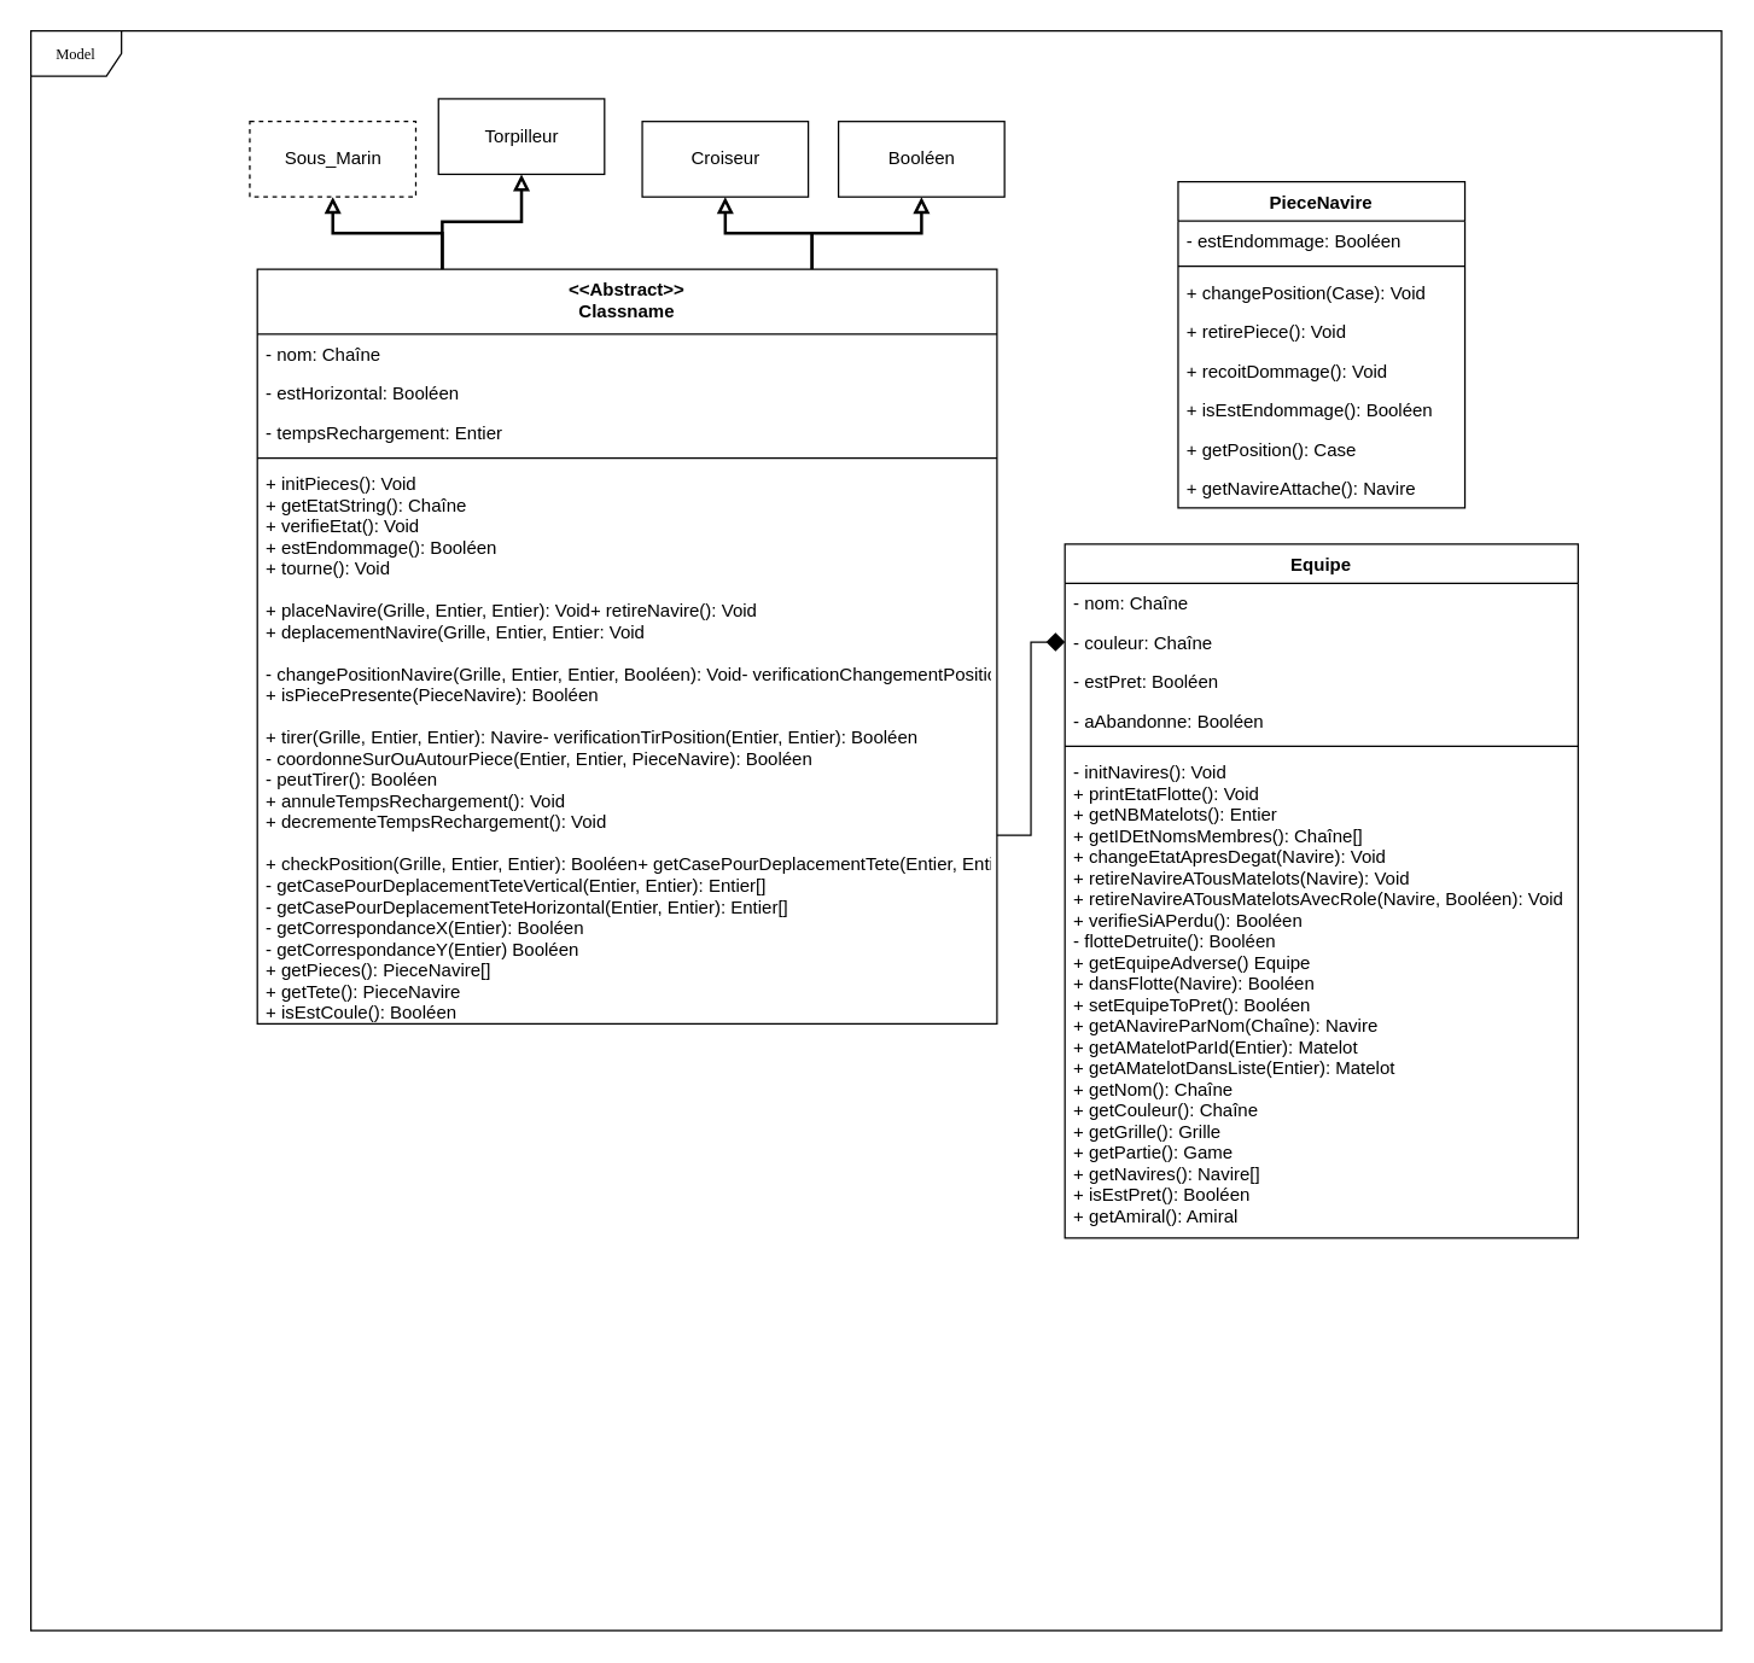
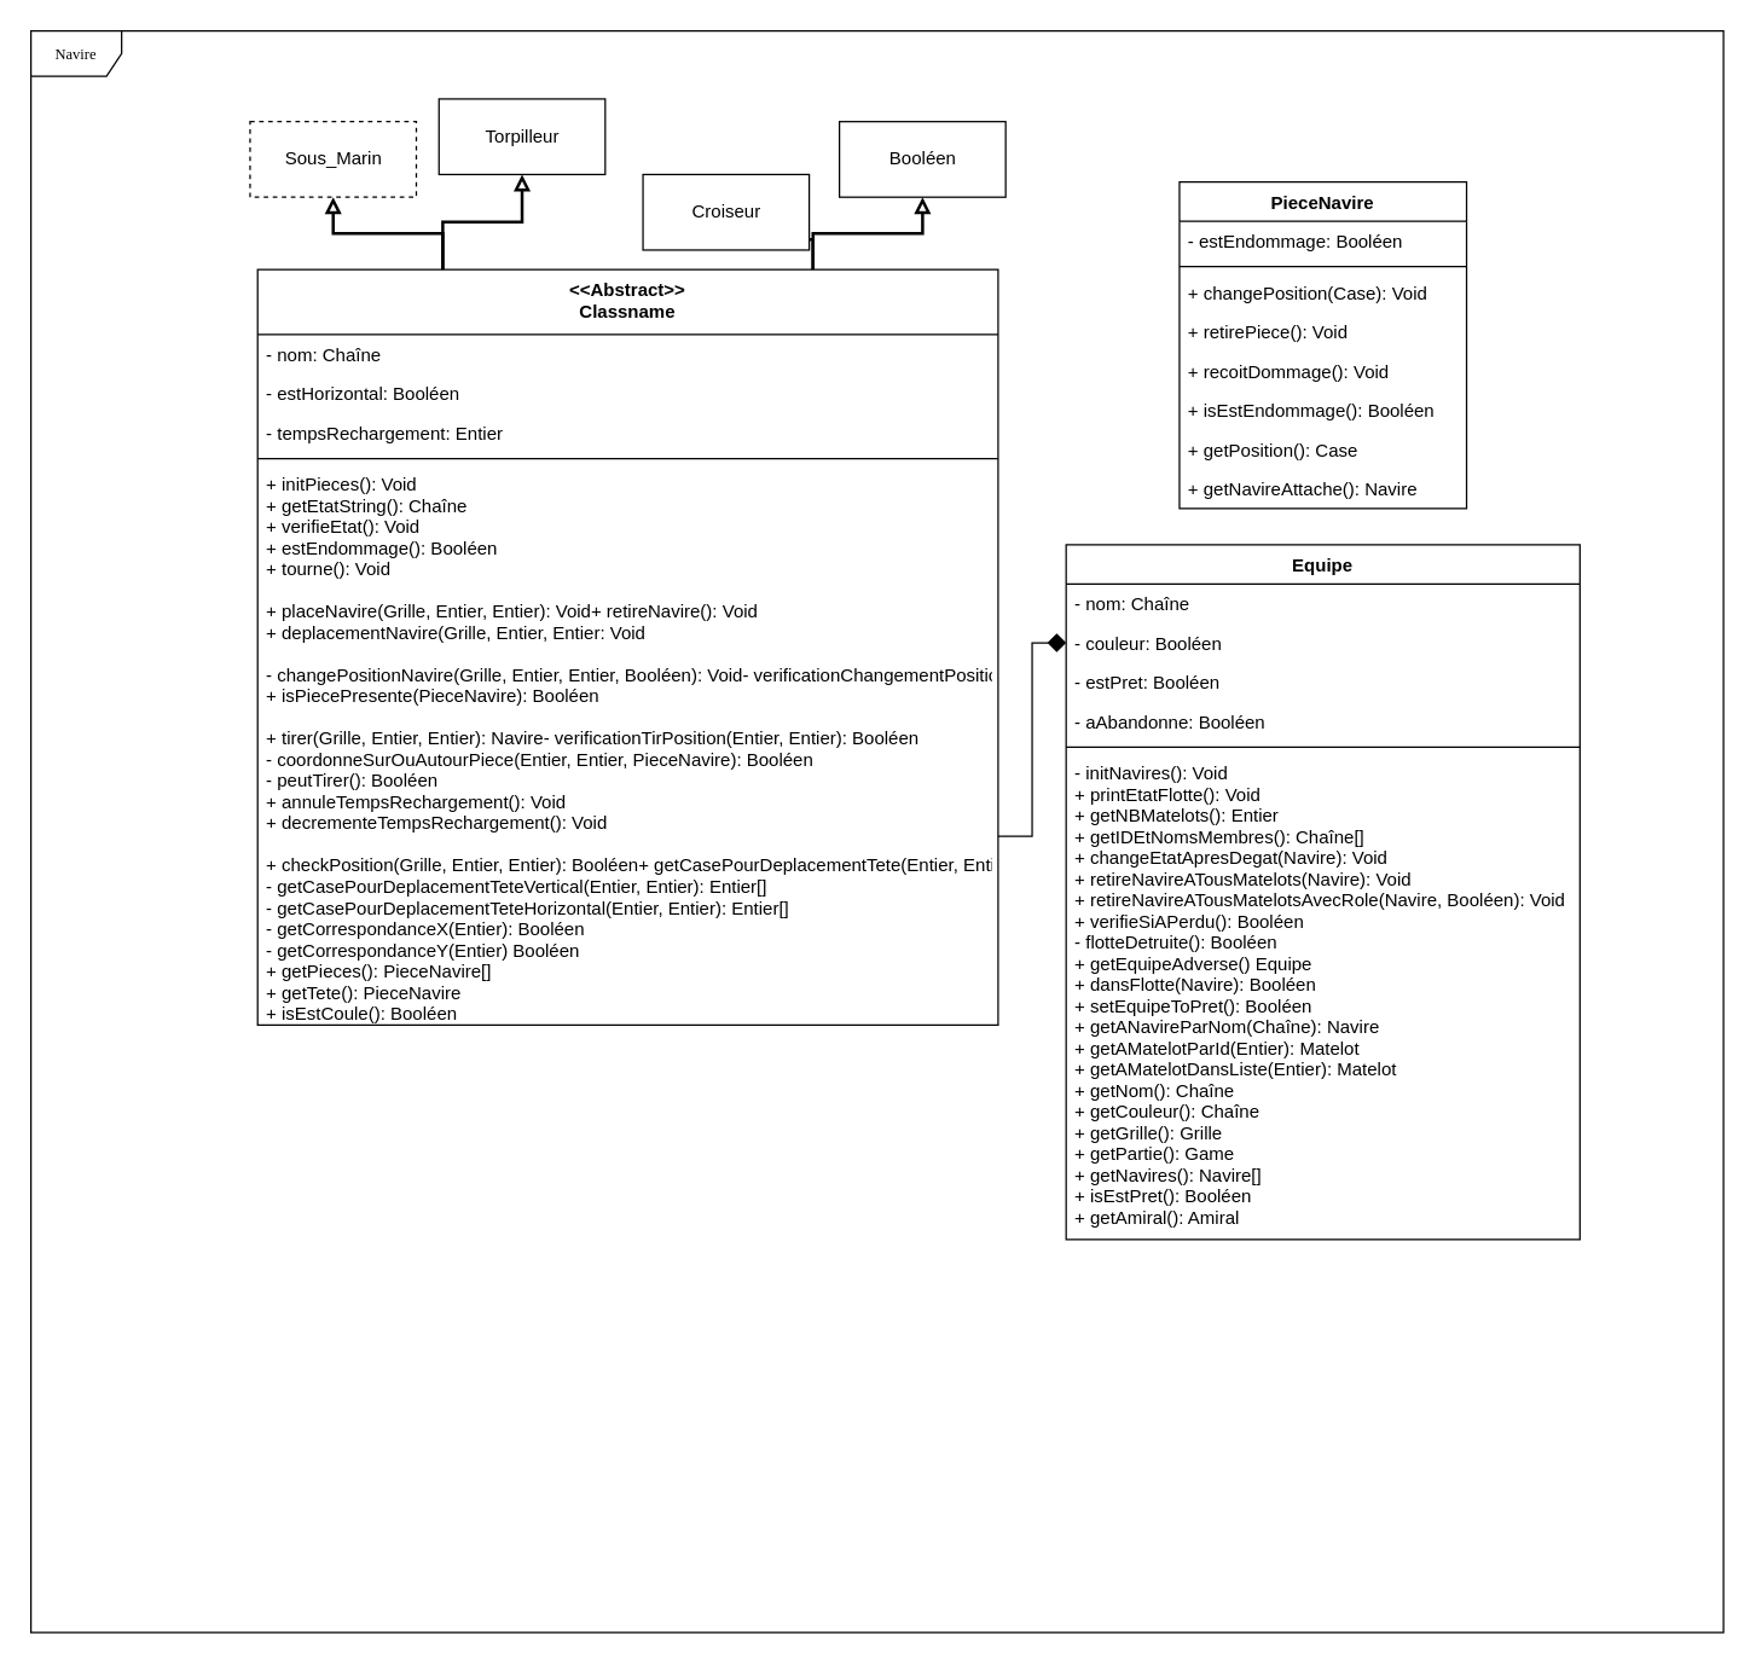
  <mxCell id="0" />
  <mxCell id="1" parent="0" />
- <mxCell id="2" value="Model" style="shape=umlFrame;whiteSpace=wrap;html=1;rounded=0;shadow=0;comic=0;labelBackgroundColor=none;strokeColor=#000000;strokeWidth=1;fillColor=#ffffff;fontFamily=Verdana;fontSize=10;fontColor=#000000;align=center;" parent="1" vertex="1"><mxGeometry x="20" y="20" width="1120" height="1060" as="geometry" /></mxCell>
+ <mxCell id="2" value="Navire" style="shape=umlFrame;whiteSpace=wrap;html=1;rounded=0;shadow=0;comic=0;labelBackgroundColor=none;strokeColor=#000000;strokeWidth=1;fillColor=#ffffff;fontFamily=Verdana;fontSize=10;fontColor=#000000;align=center;" parent="1" vertex="1"><mxGeometry x="20" y="20" width="1120" height="1060" as="geometry" /></mxCell>
  <mxCell id="3" style="edgeStyle=orthogonalEdgeStyle;rounded=0;html=1;dashed=1;labelBackgroundColor=none;startFill=0;endArrow=open;endFill=0;endSize=10;fontFamily=Verdana;fontSize=10;" parent="1" edge="1"><mxGeometry relative="1" as="geometry"><Array as="points" /><mxPoint x="730" y="838" as="targetPoint" /></mxGeometry></mxCell>
  <mxCell id="4" style="edgeStyle=orthogonalEdgeStyle;rounded=0;html=1;dashed=1;labelBackgroundColor=none;startFill=0;endArrow=open;endFill=0;endSize=10;fontFamily=Verdana;fontSize=10;" parent="1" edge="1"><mxGeometry relative="1" as="geometry"><mxPoint x="730" y="978" as="targetPoint" /></mxGeometry></mxCell>
  <mxCell id="5" style="edgeStyle=orthogonalEdgeStyle;rounded=0;html=1;dashed=1;labelBackgroundColor=none;startFill=0;endArrow=open;endFill=0;endSize=10;fontFamily=Verdana;fontSize=10;" parent="1" edge="1"><mxGeometry relative="1" as="geometry"><Array as="points" /><mxPoint x="730" y="628" as="targetPoint" /></mxGeometry></mxCell>
  <mxCell id="6" style="edgeStyle=orthogonalEdgeStyle;rounded=0;html=1;dashed=1;labelBackgroundColor=none;startFill=0;endArrow=open;endFill=0;endSize=10;fontFamily=Verdana;fontSize=10;" parent="1" edge="1"><mxGeometry relative="1" as="geometry"><Array as="points"><mxPoint x="170" y="780" /></Array><mxPoint x="190" y="780" as="targetPoint" /></mxGeometry></mxCell>
  <mxCell id="7" style="edgeStyle=orthogonalEdgeStyle;rounded=0;html=1;dashed=1;labelBackgroundColor=none;startFill=0;endArrow=open;endFill=0;endSize=10;fontFamily=Verdana;fontSize=10;" parent="1" edge="1"><mxGeometry relative="1" as="geometry"><Array as="points"><mxPoint x="140" y="978" /></Array><mxPoint x="190" y="978" as="targetPoint" /></mxGeometry></mxCell>
  <mxCell id="8" style="edgeStyle=orthogonalEdgeStyle;rounded=0;orthogonalLoop=1;jettySize=auto;html=1;exitX=0.25;exitY=0;exitDx=0;exitDy=0;endArrow=block;endFill=0;strokeWidth=2;" parent="1" source="12" target="27" edge="1"><mxGeometry relative="1" as="geometry" /></mxCell>
  <mxCell id="9" style="edgeStyle=orthogonalEdgeStyle;rounded=0;orthogonalLoop=1;jettySize=auto;html=1;exitX=0.25;exitY=0;exitDx=0;exitDy=0;entryX=0.5;entryY=1;entryDx=0;entryDy=0;endArrow=block;endFill=0;strokeWidth=2;" parent="1" source="12" target="29" edge="1"><mxGeometry relative="1" as="geometry" /></mxCell>
  <mxCell id="10" style="edgeStyle=orthogonalEdgeStyle;rounded=0;orthogonalLoop=1;jettySize=auto;html=1;exitX=0.75;exitY=0;exitDx=0;exitDy=0;endArrow=block;endFill=0;strokeWidth=2;" parent="1" source="12" target="28" edge="1"><mxGeometry relative="1" as="geometry" /></mxCell>
  <mxCell id="11" style="edgeStyle=orthogonalEdgeStyle;rounded=0;orthogonalLoop=1;jettySize=auto;html=1;exitX=0.75;exitY=0;exitDx=0;exitDy=0;endArrow=block;endFill=0;strokeWidth=2;" parent="1" source="12" target="30" edge="1"><mxGeometry relative="1" as="geometry" /></mxCell>
  <mxCell id="12" value="&lt;&lt;Abstract&gt;&gt;&#10;Classname" style="swimlane;fontStyle=1;align=center;verticalAlign=top;childLayout=stackLayout;horizontal=1;startSize=43;horizontalStack=0;resizeParent=1;resizeParentMax=0;resizeLast=0;collapsible=1;marginBottom=0;" parent="1" vertex="1"><mxGeometry x="170" y="178" width="490" height="500" as="geometry"><mxRectangle x="170" y="178" width="490" height="43" as="alternateBounds" /></mxGeometry></mxCell>
  <mxCell id="13" value="- nom: Chaîne" style="text;strokeColor=none;fillColor=none;align=left;verticalAlign=top;spacingLeft=4;spacingRight=4;overflow=hidden;rotatable=0;points=[[0,0.5],[1,0.5]];portConstraint=eastwest;" parent="12" vertex="1"><mxGeometry y="43" width="490" height="26" as="geometry" /></mxCell>
  <mxCell id="14" value="- estHorizontal: Booléen" style="text;strokeColor=none;fillColor=none;align=left;verticalAlign=top;spacingLeft=4;spacingRight=4;overflow=hidden;rotatable=0;points=[[0,0.5],[1,0.5]];portConstraint=eastwest;" parent="12" vertex="1"><mxGeometry y="69" width="490" height="26" as="geometry" /></mxCell>
  <mxCell id="15" value="- tempsRechargement: Entier" style="text;strokeColor=none;fillColor=none;align=left;verticalAlign=top;spacingLeft=4;spacingRight=4;overflow=hidden;rotatable=0;points=[[0,0.5],[1,0.5]];portConstraint=eastwest;" parent="12" vertex="1"><mxGeometry y="95" width="490" height="26" as="geometry" /></mxCell>
  <mxCell id="16" value="" style="line;strokeWidth=1;fillColor=none;align=left;verticalAlign=middle;spacingTop=-1;spacingLeft=3;spacingRight=3;rotatable=0;labelPosition=right;points=[];portConstraint=eastwest;" parent="12" vertex="1"><mxGeometry y="121" width="490" height="8" as="geometry" /></mxCell>
  <mxCell id="17" value="+ initPieces(): Void&#10;+ getEtatString(): Chaîne&#10;+ verifieEtat(): Void&#10;+ estEndommage(): Booléen&#10;+ tourne(): Void&#10;&#10;+ placeNavire(Grille, Entier, Entier): Void+ retireNavire(): Void&#10;+ deplacementNavire(Grille, Entier, Entier: Void&#10;&#10;- changePositionNavire(Grille, Entier, Entier, Booléen): Void- verificationChangementPosition(Grille, Entier, Entier, Booléen): Booléen&#10;+ isPiecePresente(PieceNavire): Booléen&#10;&#10;+ tirer(Grille, Entier, Entier): Navire- verificationTirPosition(Entier, Entier): Booléen&#10;- coordonneSurOuAutourPiece(Entier, Entier, PieceNavire): Booléen&#10;- peutTirer(): Booléen&#10;+ annuleTempsRechargement(): Void&#10;+ decrementeTempsRechargement(): Void&#10;&#10;+ checkPosition(Grille, Entier, Entier): Booléen+ getCasePourDeplacementTete(Entier, Entier): Entier[]&#10;- getCasePourDeplacementTeteVertical(Entier, Entier): Entier[]&#10;- getCasePourDeplacementTeteHorizontal(Entier, Entier): Entier[]&#10;- getCorrespondanceX(Entier): Booléen&#10;- getCorrespondanceY(Entier) Booléen&#10;+ getPieces(): PieceNavire[]&#10;+ getTete(): PieceNavire&#10;+ isEstCoule(): Booléen&#10;" style="text;strokeColor=none;fillColor=none;align=left;verticalAlign=top;spacingLeft=4;spacingRight=4;overflow=hidden;rotatable=0;points=[[0,0.5],[1,0.5]];portConstraint=eastwest;" parent="12" vertex="1"><mxGeometry y="129" width="490" height="371" as="geometry" /></mxCell>
  <mxCell id="18" value="PieceNavire" style="swimlane;fontStyle=1;align=center;verticalAlign=top;childLayout=stackLayout;horizontal=1;startSize=26;horizontalStack=0;resizeParent=1;resizeParentMax=0;resizeLast=0;collapsible=1;marginBottom=0;" parent="1" vertex="1"><mxGeometry x="780" y="120" width="190" height="216" as="geometry"><mxRectangle x="780" y="120" width="100" height="26" as="alternateBounds" /></mxGeometry></mxCell>
  <mxCell id="19" value="- estEndommage: Booléen" style="text;strokeColor=none;fillColor=none;align=left;verticalAlign=top;spacingLeft=4;spacingRight=4;overflow=hidden;rotatable=0;points=[[0,0.5],[1,0.5]];portConstraint=eastwest;" parent="18" vertex="1"><mxGeometry y="26" width="190" height="26" as="geometry" /></mxCell>
  <mxCell id="20" value="" style="line;strokeWidth=1;fillColor=none;align=left;verticalAlign=middle;spacingTop=-1;spacingLeft=3;spacingRight=3;rotatable=0;labelPosition=right;points=[];portConstraint=eastwest;" parent="18" vertex="1"><mxGeometry y="52" width="190" height="8" as="geometry" /></mxCell>
  <mxCell id="21" value="+ changePosition(Case): Void" style="text;strokeColor=none;fillColor=none;align=left;verticalAlign=top;spacingLeft=4;spacingRight=4;overflow=hidden;rotatable=0;points=[[0,0.5],[1,0.5]];portConstraint=eastwest;" parent="18" vertex="1"><mxGeometry y="60" width="190" height="26" as="geometry" /></mxCell>
  <mxCell id="22" value="+ retirePiece(): Void" style="text;strokeColor=none;fillColor=none;align=left;verticalAlign=top;spacingLeft=4;spacingRight=4;overflow=hidden;rotatable=0;points=[[0,0.5],[1,0.5]];portConstraint=eastwest;" parent="18" vertex="1"><mxGeometry y="86" width="190" height="26" as="geometry" /></mxCell>
  <mxCell id="23" value="+ recoitDommage(): Void" style="text;strokeColor=none;fillColor=none;align=left;verticalAlign=top;spacingLeft=4;spacingRight=4;overflow=hidden;rotatable=0;points=[[0,0.5],[1,0.5]];portConstraint=eastwest;" parent="18" vertex="1"><mxGeometry y="112" width="190" height="26" as="geometry" /></mxCell>
  <mxCell id="24" value="+ isEstEndommage(): Booléen" style="text;strokeColor=none;fillColor=none;align=left;verticalAlign=top;spacingLeft=4;spacingRight=4;overflow=hidden;rotatable=0;points=[[0,0.5],[1,0.5]];portConstraint=eastwest;" parent="18" vertex="1"><mxGeometry y="138" width="190" height="26" as="geometry" /></mxCell>
  <mxCell id="25" value="+ getPosition(): Case" style="text;strokeColor=none;fillColor=none;align=left;verticalAlign=top;spacingLeft=4;spacingRight=4;overflow=hidden;rotatable=0;points=[[0,0.5],[1,0.5]];portConstraint=eastwest;" parent="18" vertex="1"><mxGeometry y="164" width="190" height="26" as="geometry" /></mxCell>
  <mxCell id="26" value="+ getNavireAttache(): Navire" style="text;strokeColor=none;fillColor=none;align=left;verticalAlign=top;spacingLeft=4;spacingRight=4;overflow=hidden;rotatable=0;points=[[0,0.5],[1,0.5]];portConstraint=eastwest;" parent="18" vertex="1"><mxGeometry y="190" width="190" height="26" as="geometry" /></mxCell>
  <mxCell id="27" value="Sous_Marin" style="html=1;dashed=1;" parent="1" vertex="1"><mxGeometry x="165" y="80" width="110" height="50" as="geometry" /></mxCell>
- <mxCell id="28" value="Croiseur" style="html=1;" parent="1" vertex="1"><mxGeometry x="425" y="80" width="110" height="50" as="geometry" /></mxCell>
+ <mxCell id="28" value="Croiseur" style="html=1;" parent="1" vertex="1"><mxGeometry x="425" y="115" width="110" height="50" as="geometry" /></mxCell>
  <mxCell id="29" value="Torpilleur" style="html=1;" parent="1" vertex="1"><mxGeometry x="290" y="65" width="110" height="50" as="geometry" /></mxCell>
  <mxCell id="30" value="Booléen" style="html=1;" parent="1" vertex="1"><mxGeometry x="555" y="80" width="110" height="50" as="geometry" /></mxCell>
  <mxCell id="31" value="Equipe" style="swimlane;fontStyle=1;align=center;verticalAlign=top;childLayout=stackLayout;horizontal=1;startSize=26;horizontalStack=0;resizeParent=1;resizeParentMax=0;resizeLast=0;collapsible=1;marginBottom=0;" vertex="1" parent="1"><mxGeometry x="705" y="360" width="340" height="460" as="geometry"><mxRectangle x="705" y="360" width="70" height="26" as="alternateBounds" /></mxGeometry></mxCell>
  <mxCell id="32" value="- nom: Chaîne" style="text;strokeColor=none;fillColor=none;align=left;verticalAlign=top;spacingLeft=4;spacingRight=4;overflow=hidden;rotatable=0;points=[[0,0.5],[1,0.5]];portConstraint=eastwest;" vertex="1" parent="31"><mxGeometry y="26" width="340" height="26" as="geometry" /></mxCell>
- <mxCell id="33" value="- couleur: Chaîne" style="text;strokeColor=none;fillColor=none;align=left;verticalAlign=top;spacingLeft=4;spacingRight=4;overflow=hidden;rotatable=0;points=[[0,0.5],[1,0.5]];portConstraint=eastwest;" vertex="1" parent="31"><mxGeometry y="52" width="340" height="26" as="geometry" /></mxCell>
+ <mxCell id="33" value="- couleur: Booléen" style="text;strokeColor=none;fillColor=none;align=left;verticalAlign=top;spacingLeft=4;spacingRight=4;overflow=hidden;rotatable=0;points=[[0,0.5],[1,0.5]];portConstraint=eastwest;" vertex="1" parent="31"><mxGeometry y="52" width="340" height="26" as="geometry" /></mxCell>
  <mxCell id="34" value="- estPret: Booléen" style="text;strokeColor=none;fillColor=none;align=left;verticalAlign=top;spacingLeft=4;spacingRight=4;overflow=hidden;rotatable=0;points=[[0,0.5],[1,0.5]];portConstraint=eastwest;" vertex="1" parent="31"><mxGeometry y="78" width="340" height="26" as="geometry" /></mxCell>
  <mxCell id="35" value="- aAbandonne: Booléen" style="text;strokeColor=none;fillColor=none;align=left;verticalAlign=top;spacingLeft=4;spacingRight=4;overflow=hidden;rotatable=0;points=[[0,0.5],[1,0.5]];portConstraint=eastwest;" vertex="1" parent="31"><mxGeometry y="104" width="340" height="26" as="geometry" /></mxCell>
  <mxCell id="36" value="" style="line;strokeWidth=1;fillColor=none;align=left;verticalAlign=middle;spacingTop=-1;spacingLeft=3;spacingRight=3;rotatable=0;labelPosition=right;points=[];portConstraint=eastwest;" vertex="1" parent="31"><mxGeometry y="130" width="340" height="8" as="geometry" /></mxCell>
  <mxCell id="37" value="- initNavires(): Void&#10;+ printEtatFlotte(): Void&#10;+ getNBMatelots(): Entier&#10;+ getIDEtNomsMembres(): Chaîne[]&#10;+ changeEtatApresDegat(Navire): Void&#10;+ retireNavireATousMatelots(Navire): Void&#10;+ retireNavireATousMatelotsAvecRole(Navire, Booléen): Void&#10;+ verifieSiAPerdu(): Booléen&#10;- flotteDetruite(): Booléen&#10;+ getEquipeAdverse() Equipe&#10;+ dansFlotte(Navire): Booléen&#10;+ setEquipeToPret(): Booléen&#10;+ getANavireParNom(Chaîne): Navire&#10;+ getAMatelotParId(Entier): Matelot&#10;+ getAMatelotDansListe(Entier): Matelot&#10;+ getNom(): Chaîne&#10;+ getCouleur(): Chaîne&#10;+ getGrille(): Grille&#10;+ getPartie(): Game&#10;+ getNavires(): Navire[]&#10;+ isEstPret(): Booléen&#10;+ getAmiral(): Amiral" style="text;strokeColor=none;fillColor=none;align=left;verticalAlign=top;spacingLeft=4;spacingRight=4;overflow=hidden;rotatable=0;points=[[0,0.5],[1,0.5]];portConstraint=eastwest;" vertex="1" parent="31"><mxGeometry y="138" width="340" height="322" as="geometry" /></mxCell>
  <mxCell id="38" style="edgeStyle=orthogonalEdgeStyle;rounded=0;orthogonalLoop=1;jettySize=auto;html=1;exitX=1;exitY=0.75;exitDx=0;exitDy=0;entryX=0;entryY=0.5;entryDx=0;entryDy=0;endArrow=diamond;endFill=1;endSize=10;" edge="1" parent="1" source="12" target="33"><mxGeometry relative="1" as="geometry" /></mxCell>
